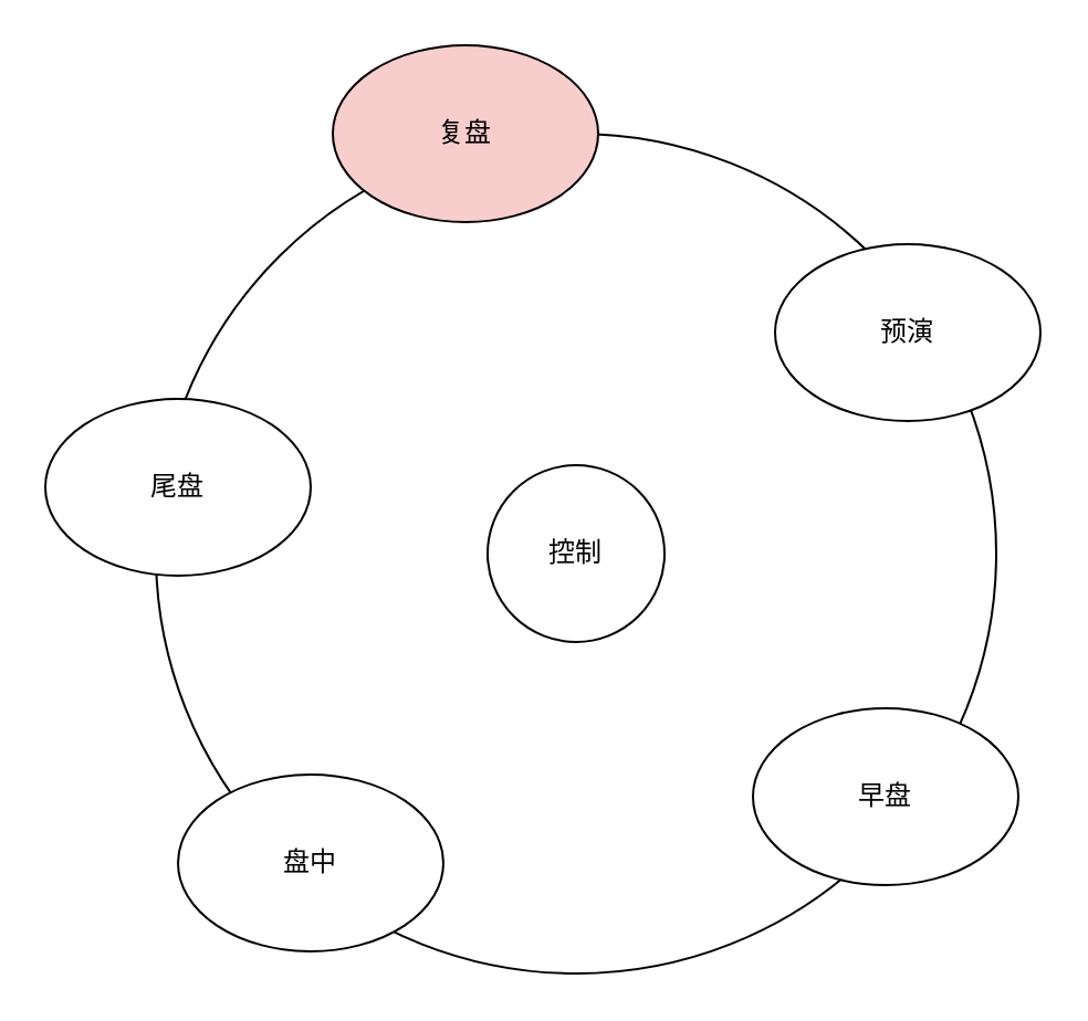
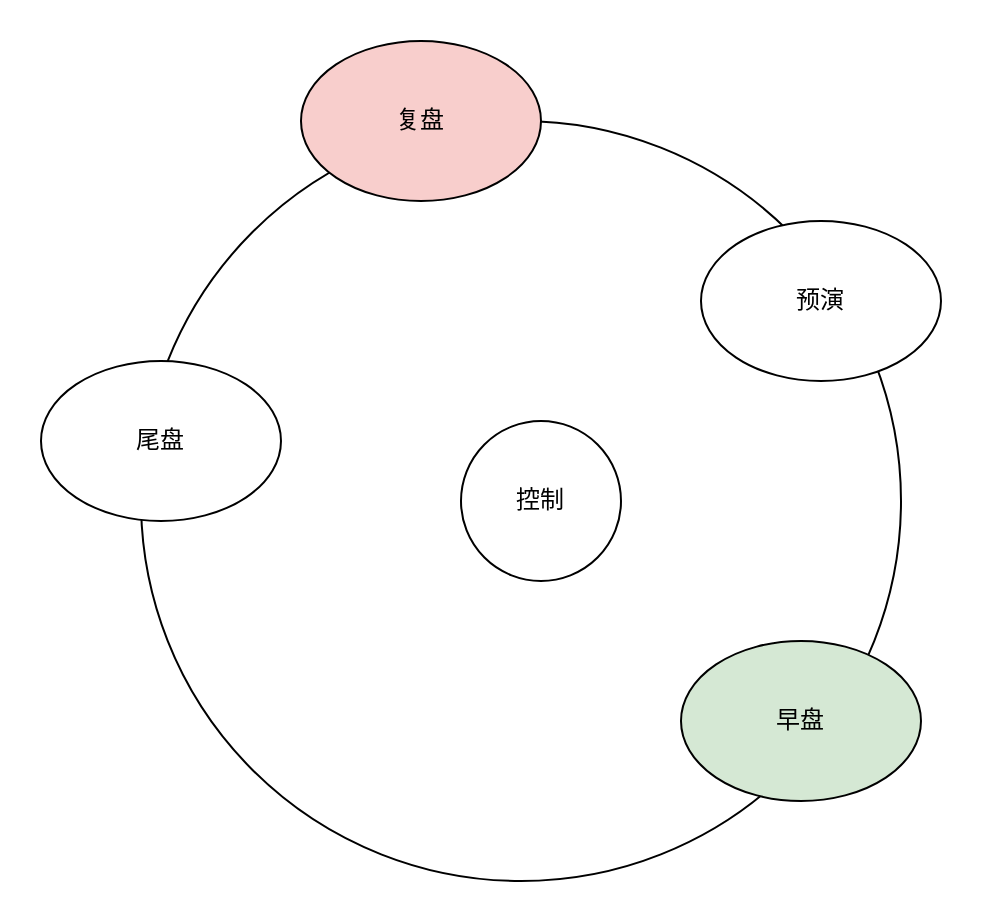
  <mxCell id="0" />
  <mxCell id="1" parent="0" />
  <mxCell id="2" value="" style="ellipse;whiteSpace=wrap;html=1;aspect=fixed;" vertex="1" parent="1"><mxGeometry x="70" y="60" width="380" height="380" as="geometry" /></mxCell>
  <mxCell id="3" value="复盘" style="ellipse;whiteSpace=wrap;html=1;fillColor=#f8cecc;" vertex="1" parent="1"><mxGeometry x="150" y="20" width="120" height="80" as="geometry" /></mxCell>
  <mxCell id="4" value="预演" style="ellipse;whiteSpace=wrap;html=1;" vertex="1" parent="1"><mxGeometry x="350" y="110" width="120" height="80" as="geometry" /></mxCell>
- <mxCell id="5" value="早盘" style="ellipse;whiteSpace=wrap;html=1;" vertex="1" parent="1"><mxGeometry x="340" y="320" width="120" height="80" as="geometry" /></mxCell>
- <mxCell id="6" value="盘中" style="ellipse;whiteSpace=wrap;html=1;" vertex="1" parent="1"><mxGeometry x="80" y="350" width="120" height="80" as="geometry" /></mxCell>
+ <mxCell id="5" value="早盘" style="ellipse;whiteSpace=wrap;html=1;fillColor=#d5e8d4;" vertex="1" parent="1"><mxGeometry x="340" y="320" width="120" height="80" as="geometry" /></mxCell>
  <mxCell id="7" value="尾盘" style="ellipse;whiteSpace=wrap;html=1;" vertex="1" parent="1"><mxGeometry x="20" y="180" width="120" height="80" as="geometry" /></mxCell>
- <mxCell id="8" value="控制" style="ellipse;whiteSpace=wrap;html=1;aspect=fixed;" vertex="1" parent="1"><mxGeometry x="220" y="210" width="80" height="80" as="geometry" /></mxCell>
+ <mxCell id="8" value="控制" style="ellipse;whiteSpace=wrap;html=1;aspect=fixed;" vertex="1" parent="1"><mxGeometry x="230" y="210" width="80" height="80" as="geometry" /></mxCell>
